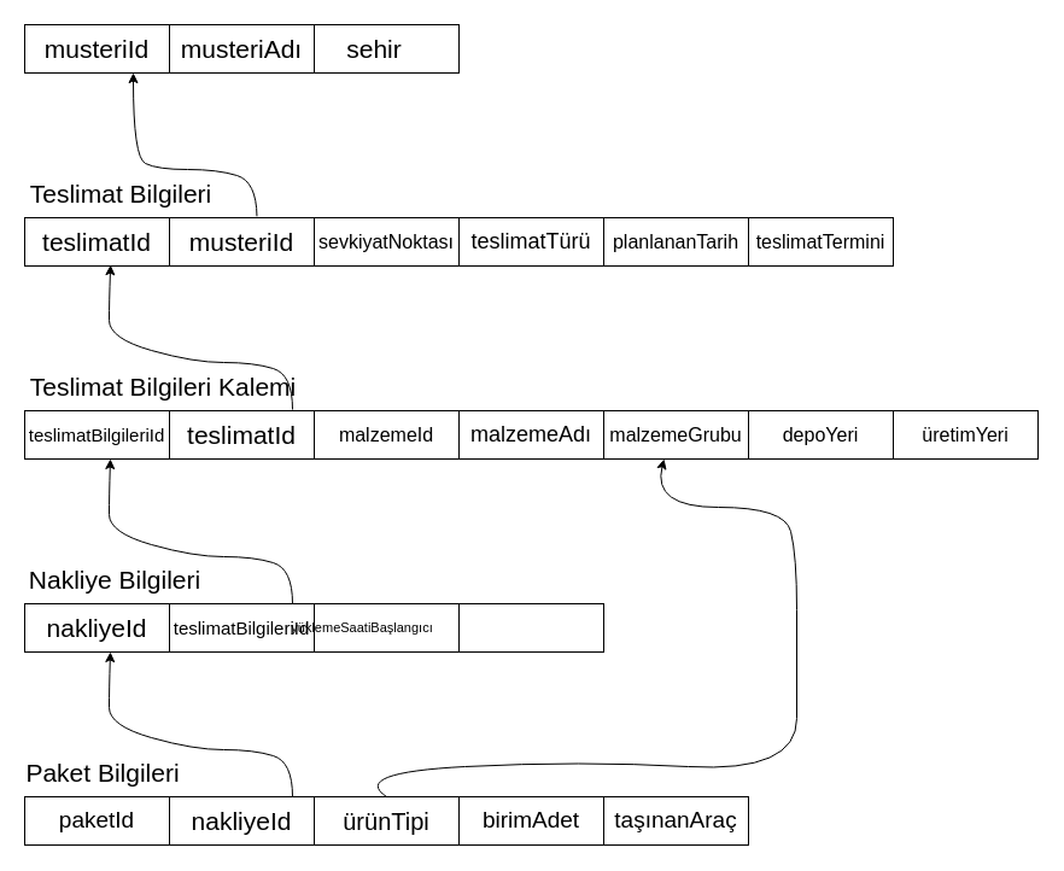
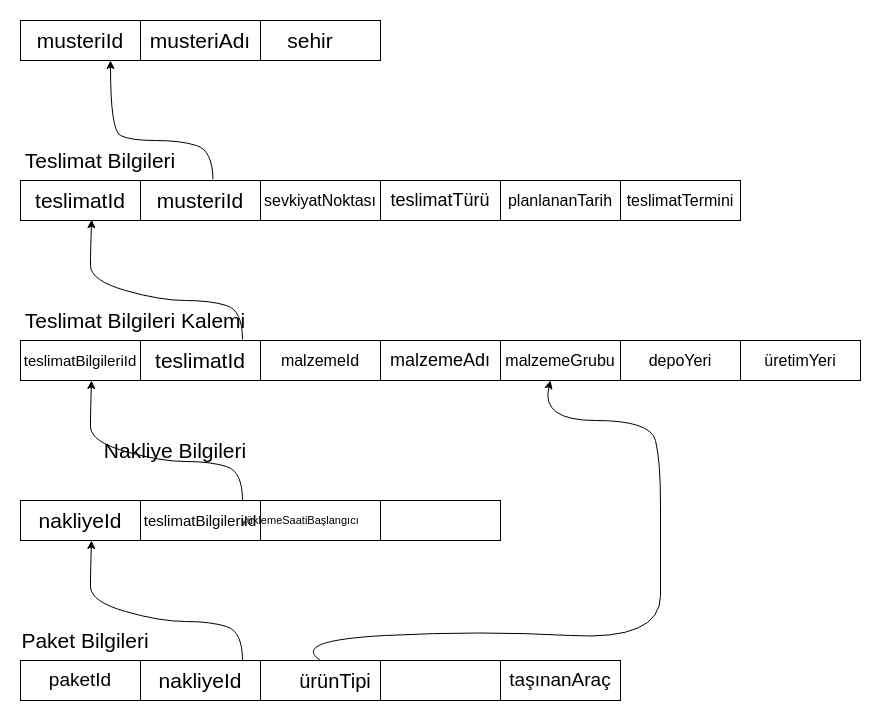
  <mxCell id="0" />
  <mxCell id="1" parent="0" />
  <mxCell id="2" value="" style="rounded=0;whiteSpace=wrap;html=1;" vertex="1" parent="1"><mxGeometry x="20" y="20" width="120" height="40" as="geometry" /></mxCell>
  <mxCell id="3" value="" style="rounded=0;whiteSpace=wrap;html=1;" vertex="1" parent="1"><mxGeometry x="140" y="20" width="120" height="40" as="geometry" /></mxCell>
  <mxCell id="4" value="" style="rounded=0;whiteSpace=wrap;html=1;" vertex="1" parent="1"><mxGeometry x="260" y="20" width="120" height="40" as="geometry" /></mxCell>
  <mxCell id="5" value="sehir" style="text;html=1;align=center;verticalAlign=middle;whiteSpace=wrap;rounded=0;fontSize=21;" vertex="1" parent="1"><mxGeometry x="280" y="25" width="60" height="30" as="geometry" /></mxCell>
  <mxCell id="6" value="musteriId" style="text;html=1;align=center;verticalAlign=middle;whiteSpace=wrap;rounded=0;fontSize=21;" vertex="1" parent="1"><mxGeometry x="30" y="30" width="100" height="20" as="geometry" /></mxCell>
  <mxCell id="7" value="" style="rounded=0;whiteSpace=wrap;html=1;" vertex="1" parent="1"><mxGeometry x="20" y="180" width="120" height="40" as="geometry" /></mxCell>
  <mxCell id="8" value="" style="rounded=0;whiteSpace=wrap;html=1;" vertex="1" parent="1"><mxGeometry x="140" y="180" width="120" height="40" as="geometry" /></mxCell>
  <mxCell id="9" value="" style="rounded=0;whiteSpace=wrap;html=1;" vertex="1" parent="1"><mxGeometry x="260" y="180" width="120" height="40" as="geometry" /></mxCell>
  <mxCell id="10" value="" style="rounded=0;whiteSpace=wrap;html=1;" vertex="1" parent="1"><mxGeometry x="380" y="180" width="120" height="40" as="geometry" /></mxCell>
  <mxCell id="11" value="musteriId" style="text;html=1;align=center;verticalAlign=middle;whiteSpace=wrap;rounded=0;fontSize=21;" vertex="1" parent="1"><mxGeometry x="150" y="190" width="100" height="20" as="geometry" /></mxCell>
  <mxCell id="12" value="Teslimat Bilgileri" style="text;html=1;align=center;verticalAlign=middle;whiteSpace=wrap;rounded=0;fontSize=21;" vertex="1" parent="1"><mxGeometry x="20" y="150" width="160" height="20" as="geometry" /></mxCell>
  <mxCell id="13" value="musteriAdı" style="text;html=1;align=center;verticalAlign=middle;whiteSpace=wrap;rounded=0;fontSize=21;" vertex="1" parent="1"><mxGeometry x="170" y="25" width="60" height="30" as="geometry" /></mxCell>
  <mxCell id="14" value="teslimatId" style="text;html=1;align=center;verticalAlign=middle;whiteSpace=wrap;rounded=0;fontSize=21;" vertex="1" parent="1"><mxGeometry x="50" y="185" width="60" height="30" as="geometry" /></mxCell>
  <mxCell id="15" value="sevkiyatNoktası" style="text;html=1;align=center;verticalAlign=middle;whiteSpace=wrap;rounded=0;fontSize=16;" vertex="1" parent="1"><mxGeometry x="290" y="185" width="60" height="30" as="geometry" /></mxCell>
  <mxCell id="16" value="teslimatTürü" style="text;html=1;align=center;verticalAlign=middle;whiteSpace=wrap;rounded=0;fontSize=18;" vertex="1" parent="1"><mxGeometry x="410" y="185" width="60" height="30" as="geometry" /></mxCell>
  <mxCell id="17" value="" style="rounded=0;whiteSpace=wrap;html=1;" vertex="1" parent="1"><mxGeometry x="500" y="180" width="120" height="40" as="geometry" /></mxCell>
  <mxCell id="18" value="planlananTarih" style="text;html=1;align=center;verticalAlign=middle;whiteSpace=wrap;rounded=0;fontSize=16;" vertex="1" parent="1"><mxGeometry x="530" y="185" width="60" height="30" as="geometry" /></mxCell>
  <mxCell id="19" value="" style="rounded=0;whiteSpace=wrap;html=1;" vertex="1" parent="1"><mxGeometry x="620" y="180" width="120" height="40" as="geometry" /></mxCell>
  <mxCell id="20" value="teslimatTermini" style="text;html=1;align=center;verticalAlign=middle;whiteSpace=wrap;rounded=0;fontSize=16;" vertex="1" parent="1"><mxGeometry x="650" y="185" width="60" height="30" as="geometry" /></mxCell>
  <mxCell id="21" value="" style="rounded=0;whiteSpace=wrap;html=1;" vertex="1" parent="1"><mxGeometry x="20" y="340" width="120" height="40" as="geometry" /></mxCell>
  <mxCell id="22" value="" style="rounded=0;whiteSpace=wrap;html=1;" vertex="1" parent="1"><mxGeometry x="140" y="340" width="120" height="40" as="geometry" /></mxCell>
  <mxCell id="23" value="" style="rounded=0;whiteSpace=wrap;html=1;" vertex="1" parent="1"><mxGeometry x="260" y="340" width="120" height="40" as="geometry" /></mxCell>
  <mxCell id="24" value="" style="rounded=0;whiteSpace=wrap;html=1;" vertex="1" parent="1"><mxGeometry x="380" y="340" width="120" height="40" as="geometry" /></mxCell>
  <mxCell id="25" value="Teslimat Bilgileri Kalemi" style="text;html=1;align=center;verticalAlign=middle;whiteSpace=wrap;rounded=0;fontSize=21;" vertex="1" parent="1"><mxGeometry x="20" y="310" width="230" height="20" as="geometry" /></mxCell>
  <mxCell id="26" value="teslimatId" style="text;html=1;align=center;verticalAlign=middle;whiteSpace=wrap;rounded=0;fontSize=21;" vertex="1" parent="1"><mxGeometry x="170" y="345" width="60" height="30" as="geometry" /></mxCell>
  <mxCell id="27" value="malzemeId" style="text;html=1;align=center;verticalAlign=middle;whiteSpace=wrap;rounded=0;fontSize=16;" vertex="1" parent="1"><mxGeometry x="290" y="345" width="60" height="30" as="geometry" /></mxCell>
  <mxCell id="28" value="malzemeAdı" style="text;html=1;align=center;verticalAlign=middle;whiteSpace=wrap;rounded=0;fontSize=18;" vertex="1" parent="1"><mxGeometry x="410" y="345" width="60" height="30" as="geometry" /></mxCell>
  <mxCell id="29" value="" style="rounded=0;whiteSpace=wrap;html=1;" vertex="1" parent="1"><mxGeometry x="500" y="340" width="120" height="40" as="geometry" /></mxCell>
  <mxCell id="30" value="malzemeGrubu" style="text;html=1;align=center;verticalAlign=middle;whiteSpace=wrap;rounded=0;fontSize=16;" vertex="1" parent="1"><mxGeometry x="530" y="345" width="60" height="30" as="geometry" /></mxCell>
  <mxCell id="31" value="" style="rounded=0;whiteSpace=wrap;html=1;" vertex="1" parent="1"><mxGeometry x="620" y="340" width="120" height="40" as="geometry" /></mxCell>
  <mxCell id="32" value="depoYeri" style="text;html=1;align=center;verticalAlign=middle;whiteSpace=wrap;rounded=0;fontSize=16;" vertex="1" parent="1"><mxGeometry x="650" y="345" width="60" height="30" as="geometry" /></mxCell>
  <mxCell id="33" value="teslimatBilgileriId" style="text;html=1;align=center;verticalAlign=middle;whiteSpace=wrap;rounded=0;fontSize=15;" vertex="1" parent="1"><mxGeometry x="50" y="345" width="60" height="30" as="geometry" /></mxCell>
  <mxCell id="34" value="" style="rounded=0;whiteSpace=wrap;html=1;" vertex="1" parent="1"><mxGeometry x="740" y="340" width="120" height="40" as="geometry" /></mxCell>
  <mxCell id="35" value="üretimYeri" style="text;html=1;align=center;verticalAlign=middle;whiteSpace=wrap;rounded=0;fontSize=16;" vertex="1" parent="1"><mxGeometry x="770" y="345" width="60" height="30" as="geometry" /></mxCell>
  <mxCell id="36" value="" style="rounded=0;whiteSpace=wrap;html=1;" vertex="1" parent="1"><mxGeometry x="20" y="500" width="120" height="40" as="geometry" /></mxCell>
  <mxCell id="37" value="" style="rounded=0;whiteSpace=wrap;html=1;" vertex="1" parent="1"><mxGeometry x="140" y="500" width="120" height="40" as="geometry" /></mxCell>
  <mxCell id="38" value="" style="rounded=0;whiteSpace=wrap;html=1;" vertex="1" parent="1"><mxGeometry x="260" y="500" width="120" height="40" as="geometry" /></mxCell>
  <mxCell id="39" value="" style="rounded=0;whiteSpace=wrap;html=1;" vertex="1" parent="1"><mxGeometry x="380" y="500" width="120" height="40" as="geometry" /></mxCell>
  <mxCell id="40" value="teslimatBilgileriId" style="text;html=1;align=center;verticalAlign=middle;whiteSpace=wrap;rounded=0;fontSize=15;" vertex="1" parent="1"><mxGeometry x="150" y="510" width="100" height="20" as="geometry" /></mxCell>
- <mxCell id="41" value="Nakliye Bilgileri" style="text;html=1;align=center;verticalAlign=middle;whiteSpace=wrap;rounded=0;fontSize=21;" vertex="1" parent="1"><mxGeometry x="20" y="470" width="150" height="20" as="geometry" /></mxCell>
+ <mxCell id="41" value="Nakliye Bilgileri" style="text;html=1;align=center;verticalAlign=middle;whiteSpace=wrap;rounded=0;fontSize=21;" vertex="1" parent="1"><mxGeometry x="100" y="440" width="150" height="20" as="geometry" /></mxCell>
  <mxCell id="42" value="nakliyeId" style="text;html=1;align=center;verticalAlign=middle;whiteSpace=wrap;rounded=0;fontSize=21;" vertex="1" parent="1"><mxGeometry x="50" y="505" width="60" height="30" as="geometry" /></mxCell>
  <mxCell id="43" value="yüklemeSaatiBaşlangıcı" style="text;html=1;align=center;verticalAlign=middle;whiteSpace=wrap;rounded=0;fontSize=11;" vertex="1" parent="1"><mxGeometry x="270" y="505" width="60" height="30" as="geometry" /></mxCell>
  <mxCell id="44" value="" style="rounded=0;whiteSpace=wrap;html=1;" vertex="1" parent="1"><mxGeometry x="20" y="660" width="120" height="40" as="geometry" /></mxCell>
  <mxCell id="45" value="" style="rounded=0;whiteSpace=wrap;html=1;" vertex="1" parent="1"><mxGeometry x="140" y="660" width="120" height="40" as="geometry" /></mxCell>
  <mxCell id="46" value="" style="rounded=0;whiteSpace=wrap;html=1;" vertex="1" parent="1"><mxGeometry x="260" y="660" width="120" height="40" as="geometry" /></mxCell>
  <mxCell id="47" value="" style="rounded=0;whiteSpace=wrap;html=1;" vertex="1" parent="1"><mxGeometry x="380" y="660" width="120" height="40" as="geometry" /></mxCell>
  <mxCell id="48" value="paketId" style="text;html=1;align=center;verticalAlign=middle;whiteSpace=wrap;rounded=0;fontSize=19;" vertex="1" parent="1"><mxGeometry x="30" y="670" width="100" height="20" as="geometry" /></mxCell>
  <mxCell id="49" value="Paket Bilgileri" style="text;html=1;align=center;verticalAlign=middle;whiteSpace=wrap;rounded=0;fontSize=21;" vertex="1" parent="1"><mxGeometry x="20" y="630" width="130" height="20" as="geometry" /></mxCell>
  <mxCell id="50" value="nakliyeId" style="text;html=1;align=center;verticalAlign=middle;whiteSpace=wrap;rounded=0;fontSize=21;" vertex="1" parent="1"><mxGeometry x="170" y="665" width="60" height="30" as="geometry" /></mxCell>
- <mxCell id="51" value="ürünTipi" style="text;html=1;align=center;verticalAlign=middle;whiteSpace=wrap;rounded=0;fontSize=20;" vertex="1" parent="1"><mxGeometry x="290" y="665" width="60" height="30" as="geometry" /></mxCell>
- <mxCell id="52" value="birimAdet" style="text;html=1;align=center;verticalAlign=middle;whiteSpace=wrap;rounded=0;fontSize=19;" vertex="1" parent="1"><mxGeometry x="410" y="665" width="60" height="30" as="geometry" /></mxCell>
+ <mxCell id="51" value="ürünTipi" style="text;html=1;align=center;verticalAlign=middle;whiteSpace=wrap;rounded=0;fontSize=20;" vertex="1" parent="1"><mxGeometry x="305" y="665" width="60" height="30" as="geometry" /></mxCell>
  <mxCell id="53" value="" style="rounded=0;whiteSpace=wrap;html=1;" vertex="1" parent="1"><mxGeometry x="500" y="660" width="120" height="40" as="geometry" /></mxCell>
  <mxCell id="54" value="taşınanAraç" style="text;html=1;align=center;verticalAlign=middle;whiteSpace=wrap;rounded=0;fontSize=19;" vertex="1" parent="1"><mxGeometry x="530" y="665" width="60" height="30" as="geometry" /></mxCell>
  <mxCell id="55" value="" style="curved=1;endArrow=classic;html=1;rounded=0;exitX=0.604;exitY=-0.03;exitDx=0;exitDy=0;exitPerimeter=0;entryX=0.75;entryY=1;entryDx=0;entryDy=0;" edge="1" parent="1" source="8" target="2"><mxGeometry width="50" height="50" relative="1" as="geometry"><mxPoint x="130" y="150" as="sourcePoint" /><mxPoint x="100" y="70" as="targetPoint" /><Array as="points"><mxPoint x="212" y="150" /><mxPoint x="180" y="140" /><mxPoint x="130" y="140" /><mxPoint x="110" y="130" /></Array></mxGeometry></mxCell>
  <mxCell id="56" value="" style="curved=1;endArrow=classic;html=1;rounded=0;exitX=0.604;exitY=-0.03;exitDx=0;exitDy=0;exitPerimeter=0;entryX=0.593;entryY=0.98;entryDx=0;entryDy=0;entryPerimeter=0;" edge="1" parent="1" target="7"><mxGeometry width="50" height="50" relative="1" as="geometry"><mxPoint x="242" y="339" as="sourcePoint" /><mxPoint x="80" y="230" as="targetPoint" /><Array as="points"><mxPoint x="242" y="310" /><mxPoint x="210" y="300" /><mxPoint x="160" y="300" /><mxPoint x="90" y="280" /><mxPoint x="90" y="250" /></Array></mxGeometry></mxCell>
  <mxCell id="57" value="" style="curved=1;endArrow=classic;html=1;rounded=0;exitX=0.604;exitY=-0.03;exitDx=0;exitDy=0;exitPerimeter=0;entryX=0.593;entryY=0.98;entryDx=0;entryDy=0;entryPerimeter=0;" edge="1" parent="1"><mxGeometry width="50" height="50" relative="1" as="geometry"><mxPoint x="242" y="500" as="sourcePoint" /><mxPoint x="91" y="380" as="targetPoint" /><Array as="points"><mxPoint x="242" y="471" /><mxPoint x="210" y="461" /><mxPoint x="160" y="461" /><mxPoint x="90" y="441" /><mxPoint x="90" y="411" /></Array></mxGeometry></mxCell>
  <mxCell id="58" value="" style="curved=1;endArrow=classic;html=1;rounded=0;exitX=0.604;exitY=-0.03;exitDx=0;exitDy=0;exitPerimeter=0;entryX=0.593;entryY=0.98;entryDx=0;entryDy=0;entryPerimeter=0;" edge="1" parent="1"><mxGeometry width="50" height="50" relative="1" as="geometry"><mxPoint x="242" y="660" as="sourcePoint" /><mxPoint x="91" y="540" as="targetPoint" /><Array as="points"><mxPoint x="242" y="631" /><mxPoint x="210" y="621" /><mxPoint x="160" y="621" /><mxPoint x="90" y="601" /><mxPoint x="90" y="571" /></Array></mxGeometry></mxCell>
  <mxCell id="59" value="" style="curved=1;endArrow=classic;html=1;rounded=0;exitX=0.5;exitY=0;exitDx=0;exitDy=0;" edge="1" parent="1" source="46"><mxGeometry width="50" height="50" relative="1" as="geometry"><mxPoint x="300" y="620" as="sourcePoint" /><mxPoint x="550" y="380" as="targetPoint" /><Array as="points"><mxPoint x="290" y="640" /><mxPoint x="480" y="630" /><mxPoint x="660" y="640" /><mxPoint x="660" y="550" /><mxPoint x="660" y="460" /><mxPoint x="650" y="420" /><mxPoint x="540" y="420" /></Array></mxGeometry></mxCell>
